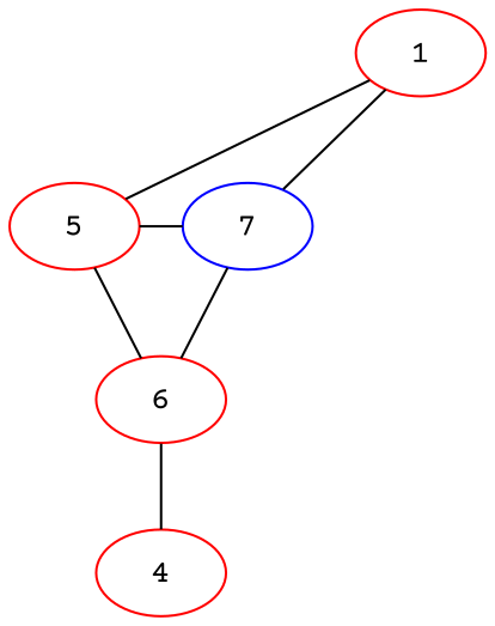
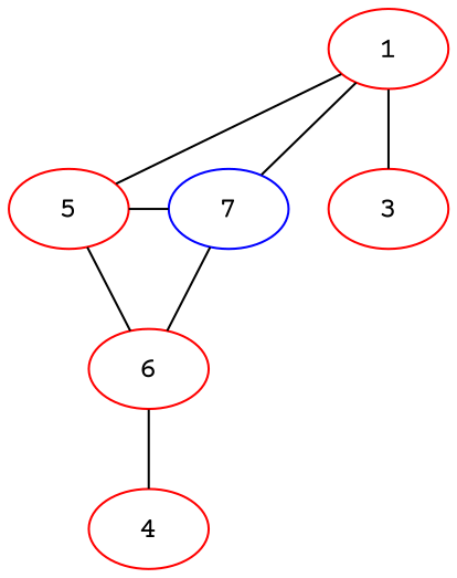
  graph {
    fontname="Courier Prime"
    node [color=red fontname="Courier Prime"]
    edge [fontname="Courier Prime"]
    5
    7 [color=blue]
    6
    1
+   3
    4
    subgraph sub_1 {
      rank=same
      5
      7
    }
    5 -- 7
    5 -- 6
    6 -- 7
    6 -- 4
    1 -- 5
    1 -- 7
+   1 -- 3 [weight=3]
  }
